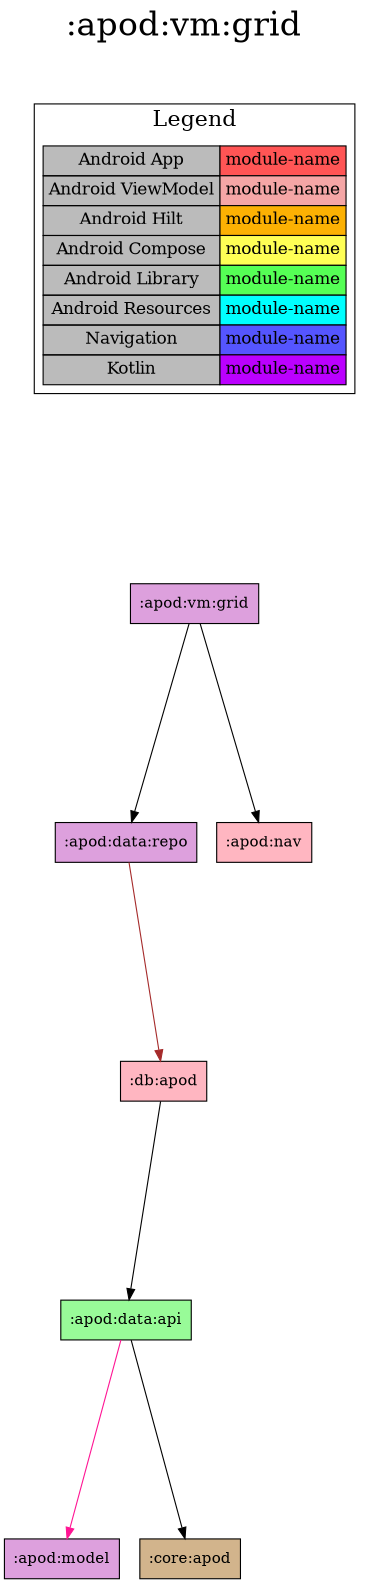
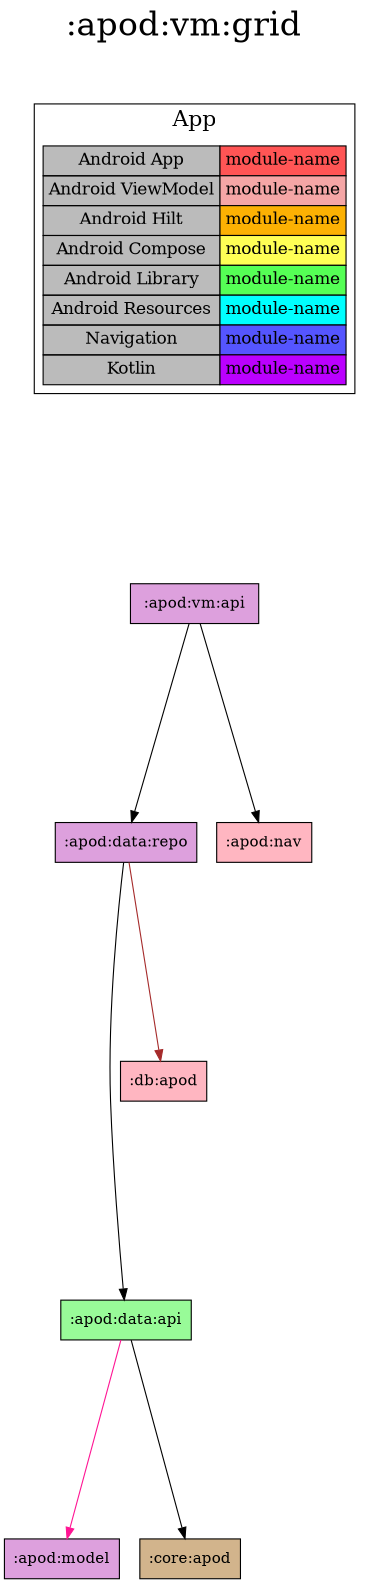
  digraph {
    fontsize=30
    label=":apod:vm:grid"
    labelloc=t
    rankdir=TB
    ranksep=2.5
    node [fillcolor=plum shape=box style=filled]
    edge [dir=forward color=black]
    n1 [fillcolor="#bbbbbb" fontsize=15 label=< <TABLE BORDER="0" CELLBORDER="1" CELLSPACING="0" CELLPADDING="4"> <TR><TD>Android App</TD><TD BGCOLOR="#FF5555">module-name</TD></TR> <TR><TD>Android ViewModel</TD><TD BGCOLOR="#F5A6A6">module-name</TD></TR> <TR><TD>Android Hilt</TD><TD BGCOLOR="#FCB103">module-name</TD></TR> <TR><TD>Android Compose</TD><TD BGCOLOR="#FFFF55">module-name</TD></TR> <TR><TD>Android Library</TD><TD BGCOLOR="#55FF55">module-name</TD></TR> <TR><TD>Android Resources</TD><TD BGCOLOR="#00FFFF">module-name</TD></TR> <TR><TD>Navigation</TD><TD BGCOLOR="#5555FF">module-name</TD></TR> <TR><TD>Kotlin</TD><TD BGCOLOR="#BB00FF">module-name</TD></TR> </TABLE> > margin=0 shape=none]
-   ":apod:vm:grid"
+   ":apod:vm:grid" [label=":apod:vm:api"]
    ":apod:data:repo"
    ":apod:nav" [fillcolor=lightpink]
    ":apod:data:api" [fillcolor=palegreen]
    ":db:apod" [fillcolor=lightpink]
    ":apod:model"
    n8 [fillcolor=tan label=":core:apod"]
    subgraph sub_1 {
      rank=same
    }
    subgraph cluster_2 {
      fontsize=20
-     label=Legend
+     label=App
      n1
    }
    n1 -> ":apod:vm:grid" [style=invis color=""]
    ":apod:vm:grid" -> ":apod:data:repo"
    ":apod:vm:grid" -> ":apod:nav"
-   ":db:apod" -> ":apod:data:api"
+   ":apod:data:repo" -> ":apod:data:api"
    ":apod:data:repo" -> ":db:apod" [color=brown]
    ":apod:data:api" -> ":apod:model" [color=deeppink]
    ":apod:data:api" -> n8
  }
